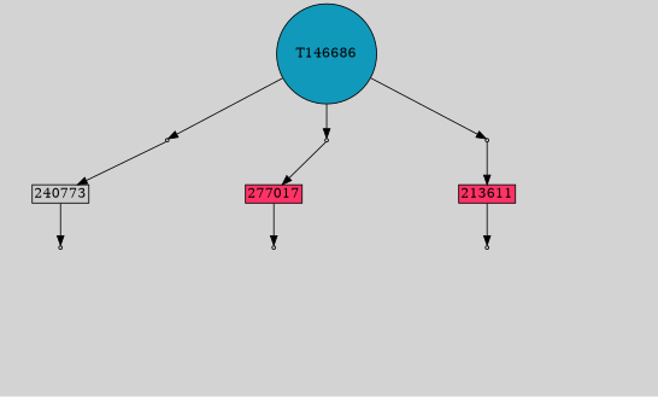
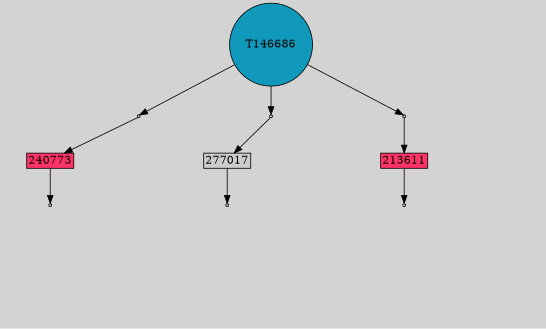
  digraph {
    bgcolor=lightgray
    node [shape=box style=filled]
    T146686 [fillcolor="#1199bb" shape=circle]
    n2 [fillcolor="#cccccc" label=0 shape=point]
    n3 [fillcolor="#cccccc" label=0 shape=point]
    n4 [fillcolor="#cccccc" label=0 shape=point]
-   n5 [fillcolor="#cccccc" height=0 label=240773 margin=0.03 width=0]
+   n5 [fillcolor="#ff3366" height=0 label=240773 margin=0.03 width=0]
    n6 [label="14|0&1|3#1|10&#92;n" style=invis]
-   n7 [fillcolor="#ff3366" height=0 label=277017 margin=0.03 width=0]
+   n7 [fillcolor="#cccccc" height=0 label=277017 margin=0.03 width=0]
    n8 [label="14|0&1|3#1|10&#92;n" style=invis]
    n9 [fillcolor="#ff3366" height=0 label=213611 margin=0.03 width=0]
    n10 [label="14|0&1|3#1|10&#92;n" style=invis]
    n11 [fillcolor="#cccccc" label=1 shape=point]
    n12 [label="15|0&1|6#0|2&#92;n12|0&0|0#1|2&#92;n2|0&0|0#1|3&#92;n" style=invis]
    n13 [fillcolor="#cccccc" label=1 shape=point]
    n14 [label="8|0&1|5#0|2&#92;n2|0&0|8#1|3&#92;n" style=invis]
    n15 [fillcolor="#cccccc" label=1 shape=point]
    n16 [label="19|0&1|6#1|2&#92;n3|0&0|8#1|4&#92;n11|6&1|0#0|0&#92;n9|6&0|6#1|3&#92;n11|0&1|7#0|6&#92;n12|0&0|0#1|2&#92;n2|0&0|8#1|3&#92;n" style=invis]
    T146686 -> n2
    T146686 -> n3
    T146686 -> n4
    n2 -> n5
    n2 -> n6 [style=invis]
    n3 -> n7
    n3 -> n8 [style=invis]
    n4 -> n9
    n4 -> n10 [style=invis]
    n5 -> n11
    n7 -> n13
    n9 -> n15
    n11 -> n12 [style=invis]
    n13 -> n14 [style=invis]
    n15 -> n16 [style=invis]
  }
